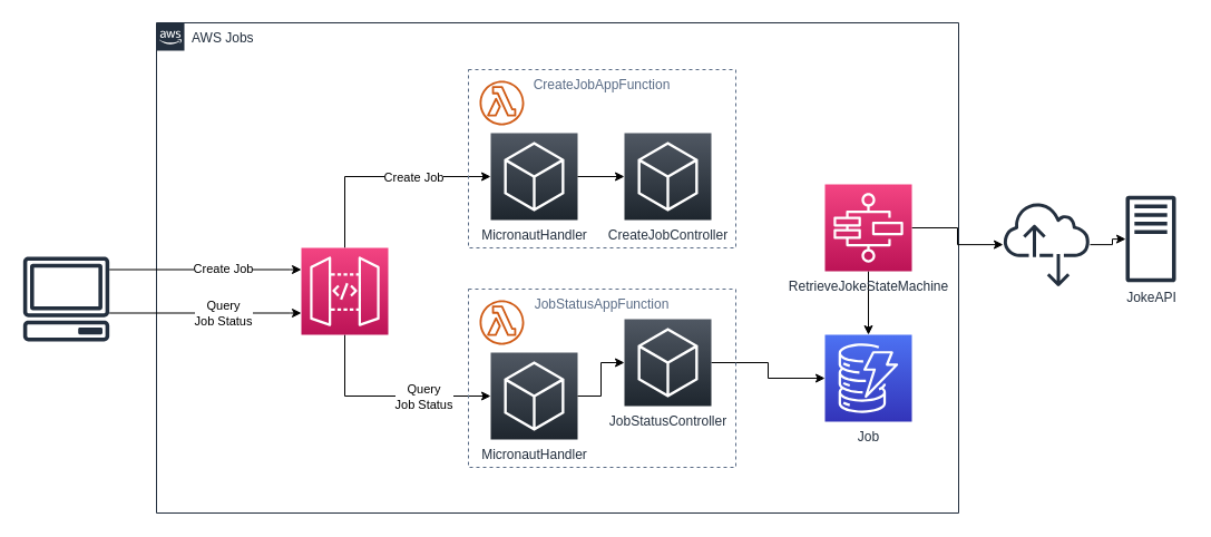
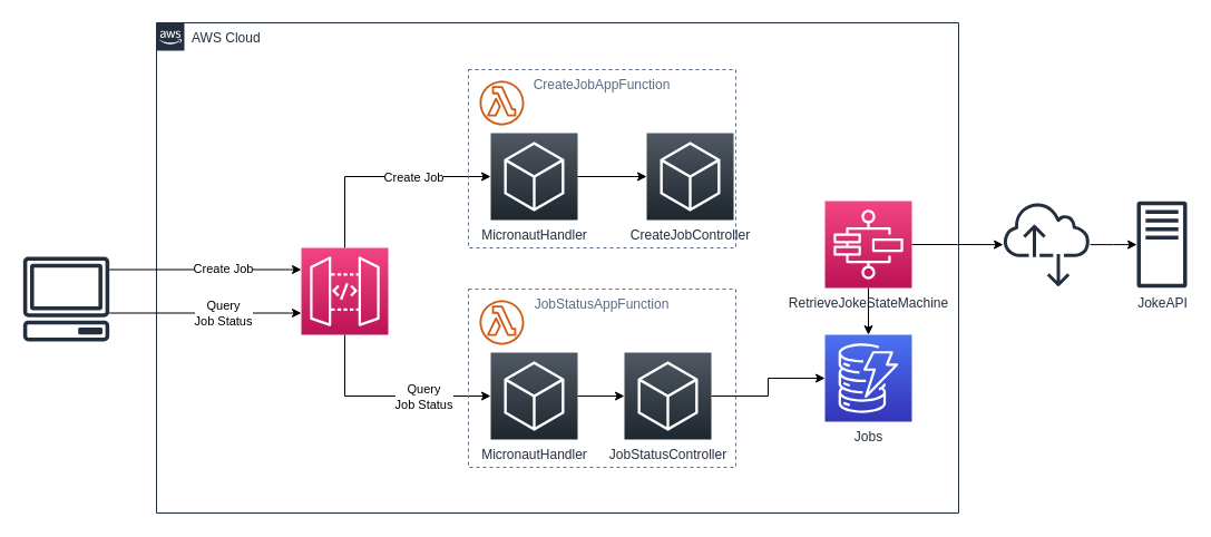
  <mxCell id="0" />
  <mxCell id="1" parent="0" />
- <mxCell id="2" value="AWS Jobs" style="points=[[0,0],[0.25,0],[0.5,0],[0.75,0],[1,0],[1,0.25],[1,0.5],[1,0.75],[1,1],[0.75,1],[0.5,1],[0.25,1],[0,1],[0,0.75],[0,0.5],[0,0.25]];outlineConnect=0;gradientColor=none;html=1;whiteSpace=wrap;fontSize=12;fontStyle=0;shape=mxgraph.aws4.group;grIcon=mxgraph.aws4.group_aws_cloud_alt;strokeColor=#232F3E;fillColor=none;verticalAlign=top;align=left;spacingLeft=30;fontColor=#232F3E;dashed=0;" parent="1" vertex="1"><mxGeometry x="140" y="20" width="720" height="440" as="geometry" /></mxCell>
+ <mxCell id="2" value="AWS Cloud" style="points=[[0,0],[0.25,0],[0.5,0],[0.75,0],[1,0],[1,0.25],[1,0.5],[1,0.75],[1,1],[0.75,1],[0.5,1],[0.25,1],[0,1],[0,0.75],[0,0.5],[0,0.25]];outlineConnect=0;gradientColor=none;html=1;whiteSpace=wrap;fontSize=12;fontStyle=0;shape=mxgraph.aws4.group;grIcon=mxgraph.aws4.group_aws_cloud_alt;strokeColor=#232F3E;fillColor=none;verticalAlign=top;align=left;spacingLeft=30;fontColor=#232F3E;dashed=0;" parent="1" vertex="1"><mxGeometry x="140" y="20" width="720" height="440" as="geometry" /></mxCell>
  <mxCell id="3" value="" style="edgeStyle=orthogonalEdgeStyle;rounded=0;orthogonalLoop=1;jettySize=auto;html=1;exitX=0.5;exitY=0;exitDx=0;exitDy=0;exitPerimeter=0;" parent="1" source="7" target="31" edge="1"><mxGeometry relative="1" as="geometry"><Array as="points"><mxPoint x="309" y="158" /></Array><mxPoint x="800" y="80" as="targetPoint" /></mxGeometry></mxCell>
  <mxCell id="4" value="Create Job" style="edgeLabel;html=1;align=center;verticalAlign=middle;resizable=0;points=[];" parent="3" vertex="1" connectable="0"><mxGeometry x="-0.147" relative="1" as="geometry"><mxPoint x="42" as="offset" /></mxGeometry></mxCell>
  <mxCell id="5" style="edgeStyle=orthogonalEdgeStyle;rounded=0;orthogonalLoop=1;jettySize=auto;html=1;exitX=0.5;exitY=1;exitDx=0;exitDy=0;exitPerimeter=0;entryX=0;entryY=0.5;entryDx=0;entryDy=0;entryPerimeter=0;" parent="1" source="7" target="25" edge="1"><mxGeometry relative="1" as="geometry"><Array as="points"><mxPoint x="309" y="355" /></Array></mxGeometry></mxCell>
  <mxCell id="6" value="Query&lt;br&gt;Job Status" style="edgeLabel;html=1;align=center;verticalAlign=middle;resizable=0;points=[];" parent="5" vertex="1" connectable="0"><mxGeometry x="-0.215" relative="1" as="geometry"><mxPoint x="52" as="offset" /></mxGeometry></mxCell>
  <mxCell id="7" value="" style="points=[[0,0,0],[0.25,0,0],[0.5,0,0],[0.75,0,0],[1,0,0],[0,1,0],[0.25,1,0],[0.5,1,0],[0.75,1,0],[1,1,0],[0,0.25,0],[0,0.5,0],[0,0.75,0],[1,0.25,0],[1,0.5,0],[1,0.75,0]];outlineConnect=0;fontColor=#232F3E;gradientColor=#F34482;gradientDirection=north;fillColor=#BC1356;strokeColor=#ffffff;dashed=0;verticalLabelPosition=bottom;verticalAlign=top;align=center;html=1;fontSize=12;fontStyle=0;aspect=fixed;shape=mxgraph.aws4.resourceIcon;resIcon=mxgraph.aws4.api_gateway;" parent="1" vertex="1"><mxGeometry x="270" y="222" width="78" height="78" as="geometry" /></mxCell>
  <mxCell id="8" style="edgeStyle=orthogonalEdgeStyle;rounded=0;orthogonalLoop=1;jettySize=auto;html=1;entryX=0;entryY=0.25;entryDx=0;entryDy=0;entryPerimeter=0;" parent="1" source="12" target="7" edge="1"><mxGeometry relative="1" as="geometry"><Array as="points"><mxPoint x="260" y="242" /></Array></mxGeometry></mxCell>
  <mxCell id="9" value="Create Job" style="edgeLabel;html=1;align=center;verticalAlign=middle;resizable=0;points=[];" parent="8" vertex="1" connectable="0"><mxGeometry x="0.14" y="2" relative="1" as="geometry"><mxPoint x="4" y="1" as="offset" /></mxGeometry></mxCell>
  <mxCell id="10" style="edgeStyle=orthogonalEdgeStyle;rounded=0;orthogonalLoop=1;jettySize=auto;html=1;entryX=0;entryY=0.75;entryDx=0;entryDy=0;entryPerimeter=0;" parent="1" source="12" target="7" edge="1"><mxGeometry relative="1" as="geometry"><Array as="points"><mxPoint x="260" y="281" /></Array></mxGeometry></mxCell>
  <mxCell id="11" value="Query&lt;br&gt;Job Status" style="edgeLabel;html=1;align=center;verticalAlign=middle;resizable=0;points=[];" parent="10" vertex="1" connectable="0"><mxGeometry x="0.326" relative="1" as="geometry"><mxPoint x="-12" as="offset" /></mxGeometry></mxCell>
  <mxCell id="12" value="" style="outlineConnect=0;fontColor=#232F3E;gradientColor=none;fillColor=#232F3E;strokeColor=none;dashed=0;verticalLabelPosition=bottom;verticalAlign=top;align=center;html=1;fontSize=12;fontStyle=0;aspect=fixed;pointerEvents=1;shape=mxgraph.aws4.client;" parent="1" vertex="1"><mxGeometry x="20" y="230" width="78" height="76" as="geometry" /></mxCell>
- <mxCell id="13" value="Job" style="points=[[0,0,0],[0.25,0,0],[0.5,0,0],[0.75,0,0],[1,0,0],[0,1,0],[0.25,1,0],[0.5,1,0],[0.75,1,0],[1,1,0],[0,0.25,0],[0,0.5,0],[0,0.75,0],[1,0.25,0],[1,0.5,0],[1,0.75,0]];outlineConnect=0;fontColor=#232F3E;gradientColor=#4D72F3;gradientDirection=north;fillColor=#3334B9;strokeColor=#ffffff;dashed=0;verticalLabelPosition=bottom;verticalAlign=top;align=center;html=1;fontSize=12;fontStyle=0;aspect=fixed;shape=mxgraph.aws4.resourceIcon;resIcon=mxgraph.aws4.dynamodb;" parent="1" vertex="1"><mxGeometry x="740" y="300" width="78" height="78" as="geometry" /></mxCell>
+ <mxCell id="13" value="Jobs" style="points=[[0,0,0],[0.25,0,0],[0.5,0,0],[0.75,0,0],[1,0,0],[0,1,0],[0.25,1,0],[0.5,1,0],[0.75,1,0],[1,1,0],[0,0.25,0],[0,0.5,0],[0,0.75,0],[1,0.25,0],[1,0.5,0],[1,0.75,0]];outlineConnect=0;fontColor=#232F3E;gradientColor=#4D72F3;gradientDirection=north;fillColor=#3334B9;strokeColor=#ffffff;dashed=0;verticalLabelPosition=bottom;verticalAlign=top;align=center;html=1;fontSize=12;fontStyle=0;aspect=fixed;shape=mxgraph.aws4.resourceIcon;resIcon=mxgraph.aws4.dynamodb;" parent="1" vertex="1"><mxGeometry x="740" y="300" width="78" height="78" as="geometry" /></mxCell>
  <mxCell id="14" value="" style="edgeStyle=orthogonalEdgeStyle;rounded=0;orthogonalLoop=1;jettySize=auto;html=1;exitX=1;exitY=0.5;exitDx=0;exitDy=0;exitPerimeter=0;" parent="1" source="24" target="13" edge="1"><mxGeometry relative="1" as="geometry" /></mxCell>
  <mxCell id="15" style="edgeStyle=orthogonalEdgeStyle;rounded=0;orthogonalLoop=1;jettySize=auto;html=1;" parent="1" source="16" target="17" edge="1"><mxGeometry relative="1" as="geometry" /></mxCell>
  <mxCell id="16" value="" style="outlineConnect=0;fontColor=#232F3E;gradientColor=none;fillColor=#232F3E;strokeColor=none;dashed=0;verticalLabelPosition=bottom;verticalAlign=top;align=center;html=1;fontSize=12;fontStyle=0;aspect=fixed;pointerEvents=1;shape=mxgraph.aws4.internet_alt2;" parent="1" vertex="1"><mxGeometry x="900" y="180" width="78" height="78" as="geometry" /></mxCell>
- <mxCell id="17" value="JokeAPI" style="outlineConnect=0;fontColor=#232F3E;gradientColor=none;fillColor=#232F3E;strokeColor=none;dashed=0;verticalLabelPosition=bottom;verticalAlign=top;align=center;html=1;fontSize=12;fontStyle=0;aspect=fixed;pointerEvents=1;shape=mxgraph.aws4.traditional_server;" parent="1" vertex="1"><mxGeometry x="1010" y="175" width="45" height="78" as="geometry" /></mxCell>
+ <mxCell id="17" value="JokeAPI" style="outlineConnect=0;fontColor=#232F3E;gradientColor=none;fillColor=#232F3E;strokeColor=none;dashed=0;verticalLabelPosition=bottom;verticalAlign=top;align=center;html=1;fontSize=12;fontStyle=0;aspect=fixed;pointerEvents=1;shape=mxgraph.aws4.traditional_server;" parent="1" vertex="1"><mxGeometry x="1020" y="180" width="45" height="78" as="geometry" /></mxCell>
  <mxCell id="18" style="edgeStyle=orthogonalEdgeStyle;rounded=0;orthogonalLoop=1;jettySize=auto;html=1;exitX=1;exitY=0.5;exitDx=0;exitDy=0;exitPerimeter=0;" parent="1" source="20" target="16" edge="1"><mxGeometry relative="1" as="geometry"><mxPoint x="775" y="240" as="sourcePoint" /></mxGeometry></mxCell>
  <mxCell id="19" style="edgeStyle=orthogonalEdgeStyle;rounded=0;orthogonalLoop=1;jettySize=auto;html=1;" parent="1" source="20" target="13" edge="1"><mxGeometry relative="1" as="geometry" /></mxCell>
- <mxCell id="20" value="RetrieveJokeStateMachine" style="points=[[0,0,0],[0.25,0,0],[0.5,0,0],[0.75,0,0],[1,0,0],[0,1,0],[0.25,1,0],[0.5,1,0],[0.75,1,0],[1,1,0],[0,0.25,0],[0,0.5,0],[0,0.75,0],[1,0.25,0],[1,0.5,0],[1,0.75,0]];outlineConnect=0;fontColor=#232F3E;gradientColor=#F34482;gradientDirection=north;fillColor=#BC1356;strokeColor=#ffffff;dashed=0;verticalLabelPosition=bottom;verticalAlign=top;align=center;html=1;fontSize=12;fontStyle=0;aspect=fixed;shape=mxgraph.aws4.resourceIcon;resIcon=mxgraph.aws4.step_functions;" parent="1" vertex="1"><mxGeometry x="740" y="165" width="78" height="78" as="geometry" /></mxCell>
+ <mxCell id="20" value="RetrieveJokeStateMachine" style="points=[[0,0,0],[0.25,0,0],[0.5,0,0],[0.75,0,0],[1,0,0],[0,1,0],[0.25,1,0],[0.5,1,0],[0.75,1,0],[1,1,0],[0,0.25,0],[0,0.5,0],[0,0.75,0],[1,0.25,0],[1,0.5,0],[1,0.75,0]];outlineConnect=0;fontColor=#232F3E;gradientColor=#F34482;gradientDirection=north;fillColor=#BC1356;strokeColor=#ffffff;dashed=0;verticalLabelPosition=bottom;verticalAlign=top;align=center;html=1;fontSize=12;fontStyle=0;aspect=fixed;shape=mxgraph.aws4.resourceIcon;resIcon=mxgraph.aws4.step_functions;" parent="1" vertex="1"><mxGeometry x="740" y="180" width="78" height="78" as="geometry" /></mxCell>
  <mxCell id="21" value="" style="group" parent="1" vertex="1" connectable="0"><mxGeometry x="420" y="259" width="240" height="160" as="geometry" /></mxCell>
  <mxCell id="22" value="JobStatusAppFunction" style="fillColor=none;strokeColor=#5A6C86;dashed=1;verticalAlign=top;fontStyle=0;fontColor=#5A6C86;" parent="21" vertex="1"><mxGeometry width="240" height="160" as="geometry" /></mxCell>
  <mxCell id="23" value="" style="outlineConnect=0;fontColor=#232F3E;gradientColor=none;fillColor=#D05C17;strokeColor=none;dashed=0;verticalLabelPosition=bottom;verticalAlign=top;align=center;html=1;fontSize=12;fontStyle=0;aspect=fixed;pointerEvents=1;shape=mxgraph.aws4.lambda_function;" parent="21" vertex="1"><mxGeometry x="10" y="10" width="40" height="40" as="geometry" /></mxCell>
- <mxCell id="24" value="JobStatusController" style="points=[[0,0,0],[0.25,0,0],[0.5,0,0],[0.75,0,0],[1,0,0],[0,1,0],[0.25,1,0],[0.5,1,0],[0.75,1,0],[1,1,0],[0,0.25,0],[0,0.5,0],[0,0.75,0],[1,0.25,0],[1,0.5,0],[1,0.75,0]];gradientDirection=north;outlineConnect=0;fontColor=#232F3E;gradientColor=#505863;fillColor=#1E262E;strokeColor=#ffffff;dashed=0;verticalLabelPosition=bottom;verticalAlign=top;align=center;html=1;fontSize=12;fontStyle=0;aspect=fixed;shape=mxgraph.aws4.resourceIcon;resIcon=mxgraph.aws4.general;" parent="21" vertex="1"><mxGeometry x="140" y="27" width="78" height="78" as="geometry" /></mxCell>
+ <mxCell id="24" value="JobStatusController" style="points=[[0,0,0],[0.25,0,0],[0.5,0,0],[0.75,0,0],[1,0,0],[0,1,0],[0.25,1,0],[0.5,1,0],[0.75,1,0],[1,1,0],[0,0.25,0],[0,0.5,0],[0,0.75,0],[1,0.25,0],[1,0.5,0],[1,0.75,0]];gradientDirection=north;outlineConnect=0;fontColor=#232F3E;gradientColor=#505863;fillColor=#1E262E;strokeColor=#ffffff;dashed=0;verticalLabelPosition=bottom;verticalAlign=top;align=center;html=1;fontSize=12;fontStyle=0;aspect=fixed;shape=mxgraph.aws4.resourceIcon;resIcon=mxgraph.aws4.general;" parent="21" vertex="1"><mxGeometry x="140" y="57" width="78" height="78" as="geometry" /></mxCell>
  <mxCell id="25" value="MicronautHandler" style="points=[[0,0,0],[0.25,0,0],[0.5,0,0],[0.75,0,0],[1,0,0],[0,1,0],[0.25,1,0],[0.5,1,0],[0.75,1,0],[1,1,0],[0,0.25,0],[0,0.5,0],[0,0.75,0],[1,0.25,0],[1,0.5,0],[1,0.75,0]];gradientDirection=north;outlineConnect=0;fontColor=#232F3E;gradientColor=#505863;fillColor=#1E262E;strokeColor=#ffffff;dashed=0;verticalLabelPosition=bottom;verticalAlign=top;align=center;html=1;fontSize=12;fontStyle=0;aspect=fixed;shape=mxgraph.aws4.resourceIcon;resIcon=mxgraph.aws4.general;" parent="21" vertex="1"><mxGeometry x="20" y="57" width="78" height="78" as="geometry" /></mxCell>
  <mxCell id="26" value="" style="edgeStyle=orthogonalEdgeStyle;rounded=0;orthogonalLoop=1;jettySize=auto;html=1;" parent="21" source="25" target="24" edge="1"><mxGeometry relative="1" as="geometry" /></mxCell>
  <mxCell id="27" value="" style="group" parent="1" vertex="1" connectable="0"><mxGeometry x="420" y="62" width="240" height="160" as="geometry" /></mxCell>
  <mxCell id="28" value="CreateJobAppFunction" style="fillColor=none;strokeColor=#5A6C86;dashed=1;verticalAlign=top;fontStyle=0;fontColor=#5A6C86;" parent="27" vertex="1"><mxGeometry width="240" height="160" as="geometry" /></mxCell>
  <mxCell id="29" value="" style="outlineConnect=0;fontColor=#232F3E;gradientColor=none;fillColor=#D05C17;strokeColor=none;dashed=0;verticalLabelPosition=bottom;verticalAlign=top;align=center;html=1;fontSize=12;fontStyle=0;aspect=fixed;pointerEvents=1;shape=mxgraph.aws4.lambda_function;" parent="27" vertex="1"><mxGeometry x="10" y="10" width="40" height="40" as="geometry" /></mxCell>
- <mxCell id="30" value="CreateJobController" style="points=[[0,0,0],[0.25,0,0],[0.5,0,0],[0.75,0,0],[1,0,0],[0,1,0],[0.25,1,0],[0.5,1,0],[0.75,1,0],[1,1,0],[0,0.25,0],[0,0.5,0],[0,0.75,0],[1,0.25,0],[1,0.5,0],[1,0.75,0]];gradientDirection=north;outlineConnect=0;fontColor=#232F3E;gradientColor=#505863;fillColor=#1E262E;strokeColor=#ffffff;dashed=0;verticalLabelPosition=bottom;verticalAlign=top;align=center;html=1;fontSize=12;fontStyle=0;aspect=fixed;shape=mxgraph.aws4.resourceIcon;resIcon=mxgraph.aws4.general;" parent="27" vertex="1"><mxGeometry x="140" y="57" width="78" height="78" as="geometry" /></mxCell>
+ <mxCell id="30" value="CreateJobController" style="points=[[0,0,0],[0.25,0,0],[0.5,0,0],[0.75,0,0],[1,0,0],[0,1,0],[0.25,1,0],[0.5,1,0],[0.75,1,0],[1,1,0],[0,0.25,0],[0,0.5,0],[0,0.75,0],[1,0.25,0],[1,0.5,0],[1,0.75,0]];gradientDirection=north;outlineConnect=0;fontColor=#232F3E;gradientColor=#505863;fillColor=#1E262E;strokeColor=#ffffff;dashed=0;verticalLabelPosition=bottom;verticalAlign=top;align=center;html=1;fontSize=12;fontStyle=0;aspect=fixed;shape=mxgraph.aws4.resourceIcon;resIcon=mxgraph.aws4.general;" parent="27" vertex="1"><mxGeometry x="160" y="57" width="78" height="78" as="geometry" /></mxCell>
  <mxCell id="31" value="MicronautHandler" style="points=[[0,0,0],[0.25,0,0],[0.5,0,0],[0.75,0,0],[1,0,0],[0,1,0],[0.25,1,0],[0.5,1,0],[0.75,1,0],[1,1,0],[0,0.25,0],[0,0.5,0],[0,0.75,0],[1,0.25,0],[1,0.5,0],[1,0.75,0]];gradientDirection=north;outlineConnect=0;fontColor=#232F3E;gradientColor=#505863;fillColor=#1E262E;strokeColor=#ffffff;dashed=0;verticalLabelPosition=bottom;verticalAlign=top;align=center;html=1;fontSize=12;fontStyle=0;aspect=fixed;shape=mxgraph.aws4.resourceIcon;resIcon=mxgraph.aws4.general;" parent="27" vertex="1"><mxGeometry x="20" y="57" width="78" height="78" as="geometry" /></mxCell>
  <mxCell id="32" value="" style="edgeStyle=orthogonalEdgeStyle;rounded=0;orthogonalLoop=1;jettySize=auto;html=1;" parent="27" source="31" target="30" edge="1"><mxGeometry relative="1" as="geometry" /></mxCell>
